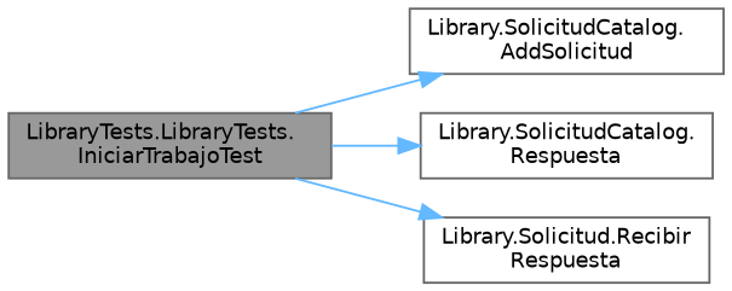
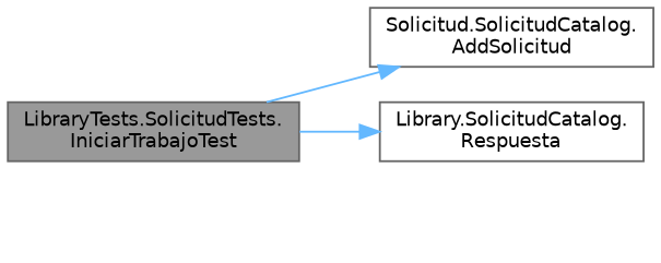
  digraph {
    rankdir=LR
    node [color=grey40 fillcolor=white fontname=Helvetica fontsize=10 shape=box style=filled]
    edge [color=steelblue1 fontname=Helvetica fontsize=10 labelfontname=Helvetica labelfontsize=10 style=solid]
-   n1 [color=gray40 fillcolor=grey60 fontcolor=black height=0.2 label="LibraryTests.LibraryTests.\lIniciarTrabajoTest" width=0.4]
-   n2 [height=0.2 label="Library.SolicitudCatalog.\lAddSolicitud" width=0.4]
+   n1 [color=gray40 fillcolor=grey60 fontcolor=black height=0.2 label="LibraryTests.SolicitudTests.\lIniciarTrabajoTest" width=0.4]
+   n2 [height=0.2 label="Solicitud.SolicitudCatalog.\lAddSolicitud" width=0.4]
    n3 [height=0.2 label="Library.SolicitudCatalog.\lRespuesta" width=0.4]
-   n4 [height=0.2 label="Library.Solicitud.Recibir\lRespuesta" width=0.4]
    n1 -> n2
    n1 -> n3
-   n1 -> n4
  }
